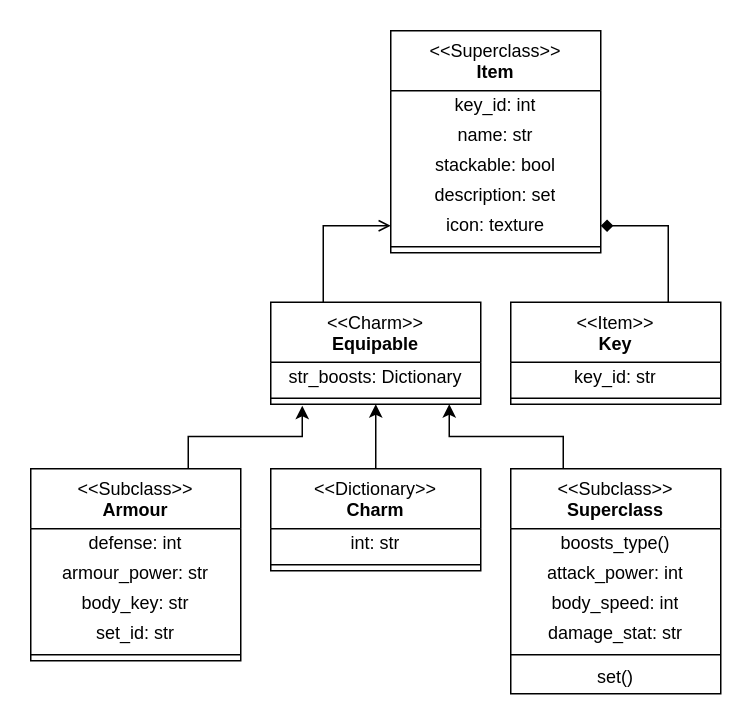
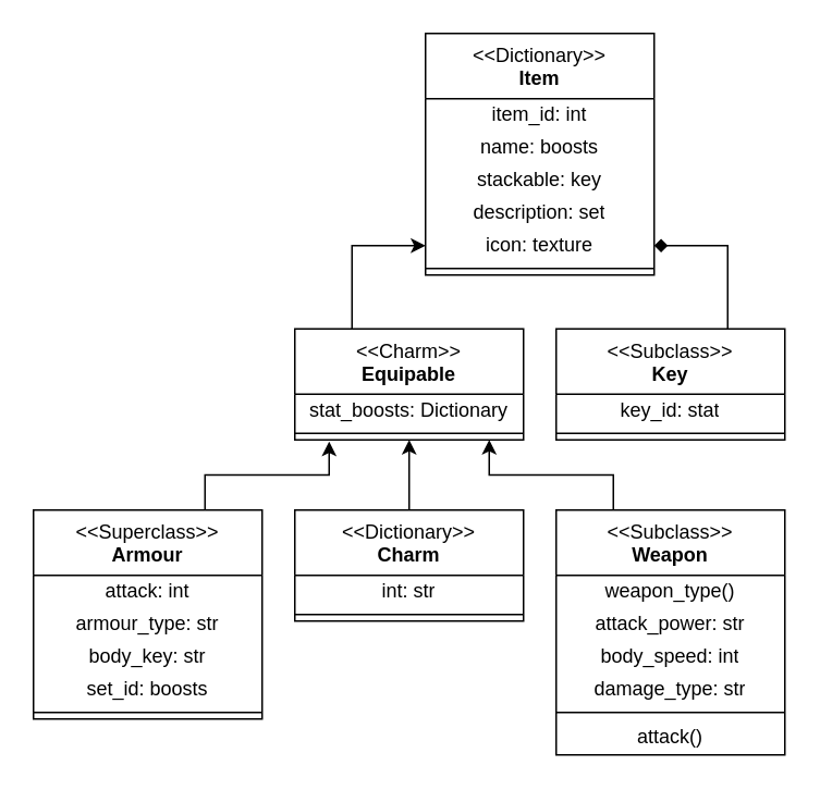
  <mxCell id="0" />
  <mxCell id="1" parent="0" />
- <mxCell id="2" value="&amp;lt;&amp;lt;Superclass&amp;gt;&amp;gt;&lt;br&gt;&lt;b&gt;Item&lt;/b&gt;" style="swimlane;fontStyle=0;align=center;verticalAlign=top;childLayout=stackLayout;horizontal=1;startSize=40;horizontalStack=0;resizeParent=1;resizeParentMax=0;resizeLast=0;collapsible=0;marginBottom=0;html=1;whiteSpace=wrap;" vertex="1" parent="1"><mxGeometry y="20" width="140" height="148" as="geometry" x="260" /></mxCell>
- <mxCell id="3" value="key_id: int" style="text;html=1;strokeColor=none;fillColor=none;align=center;verticalAlign=middle;spacingLeft=4;spacingRight=4;overflow=hidden;rotatable=0;points=[[0,0.5],[1,0.5]];portConstraint=eastwest;whiteSpace=wrap;" vertex="1" parent="2"><mxGeometry y="40" width="140" height="20" as="geometry" /></mxCell>
- <mxCell id="4" value="name: str" style="text;html=1;strokeColor=none;fillColor=none;align=center;verticalAlign=middle;spacingLeft=4;spacingRight=4;overflow=hidden;rotatable=0;points=[[0,0.5],[1,0.5]];portConstraint=eastwest;whiteSpace=wrap;" vertex="1" parent="2"><mxGeometry y="60" width="140" height="20" as="geometry" /></mxCell>
- <mxCell id="5" value="stackable: bool" style="text;html=1;strokeColor=none;fillColor=none;align=center;verticalAlign=middle;spacingLeft=4;spacingRight=4;overflow=hidden;rotatable=0;points=[[0,0.5],[1,0.5]];portConstraint=eastwest;whiteSpace=wrap;" vertex="1" parent="2"><mxGeometry y="80" width="140" height="20" as="geometry" /></mxCell>
+ <mxCell id="2" value="&amp;lt;&amp;lt;Dictionary&amp;gt;&amp;gt;&lt;br&gt;&lt;b&gt;Item&lt;/b&gt;" style="swimlane;fontStyle=0;align=center;verticalAlign=top;childLayout=stackLayout;horizontal=1;startSize=40;horizontalStack=0;resizeParent=1;resizeParentMax=0;resizeLast=0;collapsible=0;marginBottom=0;html=1;whiteSpace=wrap;" vertex="1" parent="1"><mxGeometry y="20" width="140" height="148" as="geometry" x="260" /></mxCell>
+ <mxCell id="3" value="item_id: int" style="text;html=1;strokeColor=none;fillColor=none;align=center;verticalAlign=middle;spacingLeft=4;spacingRight=4;overflow=hidden;rotatable=0;points=[[0,0.5],[1,0.5]];portConstraint=eastwest;whiteSpace=wrap;" vertex="1" parent="2"><mxGeometry y="40" width="140" height="20" as="geometry" /></mxCell>
+ <mxCell id="4" value="name: boosts" style="text;html=1;strokeColor=none;fillColor=none;align=center;verticalAlign=middle;spacingLeft=4;spacingRight=4;overflow=hidden;rotatable=0;points=[[0,0.5],[1,0.5]];portConstraint=eastwest;whiteSpace=wrap;" vertex="1" parent="2"><mxGeometry y="60" width="140" height="20" as="geometry" /></mxCell>
+ <mxCell id="5" value="stackable: key" style="text;html=1;strokeColor=none;fillColor=none;align=center;verticalAlign=middle;spacingLeft=4;spacingRight=4;overflow=hidden;rotatable=0;points=[[0,0.5],[1,0.5]];portConstraint=eastwest;whiteSpace=wrap;" vertex="1" parent="2"><mxGeometry y="80" width="140" height="20" as="geometry" /></mxCell>
  <mxCell id="6" value="description: set" style="text;html=1;strokeColor=none;fillColor=none;align=center;verticalAlign=middle;spacingLeft=4;spacingRight=4;overflow=hidden;rotatable=0;points=[[0,0.5],[1,0.5]];portConstraint=eastwest;whiteSpace=wrap;" vertex="1" parent="2"><mxGeometry y="100" width="140" height="20" as="geometry" /></mxCell>
  <mxCell id="7" value="icon: texture" style="text;html=1;strokeColor=none;fillColor=none;align=center;verticalAlign=middle;spacingLeft=4;spacingRight=4;overflow=hidden;rotatable=0;points=[[0,0.5],[1,0.5]];portConstraint=eastwest;whiteSpace=wrap;" vertex="1" parent="2"><mxGeometry y="120" width="140" height="20" as="geometry" /></mxCell>
  <mxCell id="8" value="" style="line;strokeWidth=1;fillColor=none;align=left;verticalAlign=middle;spacingTop=-1;spacingLeft=3;spacingRight=3;rotatable=0;labelPosition=right;points=[];portConstraint=eastwest;" vertex="1" parent="2"><mxGeometry y="140" width="140" height="8" as="geometry" /></mxCell>
  <mxCell id="9" style="edgeStyle=orthogonalEdgeStyle;rounded=0;orthogonalLoop=1;jettySize=auto;html=1;exitX=0.75;exitY=0;exitDx=0;exitDy=0;entryX=1;entryY=0.5;entryDx=0;entryDy=0;endArrow=diamond;" edge="1" parent="1" source="10" target="7"><mxGeometry relative="1" as="geometry" /></mxCell>
- <mxCell id="10" value="&amp;lt;&amp;lt;Item&amp;gt;&amp;gt;&lt;br&gt;&lt;b&gt;Key&lt;/b&gt;" style="swimlane;fontStyle=0;align=center;verticalAlign=top;childLayout=stackLayout;horizontal=1;startSize=40;horizontalStack=0;resizeParent=1;resizeParentMax=0;resizeLast=0;collapsible=0;marginBottom=0;html=1;whiteSpace=wrap;" vertex="1" parent="1"><mxGeometry x="340" y="201" width="140" height="68" as="geometry" /></mxCell>
- <mxCell id="11" value="key_id: str" style="text;html=1;strokeColor=none;fillColor=none;align=center;verticalAlign=middle;spacingLeft=4;spacingRight=4;overflow=hidden;rotatable=0;points=[[0,0.5],[1,0.5]];portConstraint=eastwest;whiteSpace=wrap;" vertex="1" parent="10"><mxGeometry y="40" width="140" height="20" as="geometry" /></mxCell>
+ <mxCell id="10" value="&amp;lt;&amp;lt;Subclass&amp;gt;&amp;gt;&lt;br&gt;&lt;b&gt;Key&lt;/b&gt;" style="swimlane;fontStyle=0;align=center;verticalAlign=top;childLayout=stackLayout;horizontal=1;startSize=40;horizontalStack=0;resizeParent=1;resizeParentMax=0;resizeLast=0;collapsible=0;marginBottom=0;html=1;whiteSpace=wrap;" vertex="1" parent="1"><mxGeometry x="340" y="201" width="140" height="68" as="geometry" /></mxCell>
+ <mxCell id="11" value="key_id: stat" style="text;html=1;strokeColor=none;fillColor=none;align=center;verticalAlign=middle;spacingLeft=4;spacingRight=4;overflow=hidden;rotatable=0;points=[[0,0.5],[1,0.5]];portConstraint=eastwest;whiteSpace=wrap;" vertex="1" parent="10"><mxGeometry y="40" width="140" height="20" as="geometry" /></mxCell>
  <mxCell id="12" value="" style="line;strokeWidth=1;fillColor=none;align=left;verticalAlign=middle;spacingTop=-1;spacingLeft=3;spacingRight=3;rotatable=0;labelPosition=right;points=[];portConstraint=eastwest;" vertex="1" parent="10"><mxGeometry y="60" width="140" height="8" as="geometry" /></mxCell>
- <mxCell id="13" style="edgeStyle=orthogonalEdgeStyle;rounded=0;orthogonalLoop=1;jettySize=auto;html=1;exitX=0.25;exitY=0;exitDx=0;exitDy=0;entryX=0;entryY=0.5;entryDx=0;entryDy=0;endArrow=open;" edge="1" parent="1" source="14" target="7"><mxGeometry relative="1" as="geometry" /></mxCell>
+ <mxCell id="13" style="edgeStyle=orthogonalEdgeStyle;rounded=0;orthogonalLoop=1;jettySize=auto;html=1;exitX=0.25;exitY=0;exitDx=0;exitDy=0;entryX=0;entryY=0.5;entryDx=0;entryDy=0;" edge="1" parent="1" source="14" target="7"><mxGeometry relative="1" as="geometry" /></mxCell>
  <mxCell id="14" value="&amp;lt;&amp;lt;Charm&amp;gt;&amp;gt;&lt;br&gt;&lt;b&gt;Equipable&lt;/b&gt;" style="swimlane;fontStyle=0;align=center;verticalAlign=top;childLayout=stackLayout;horizontal=1;startSize=40;horizontalStack=0;resizeParent=1;resizeParentMax=0;resizeLast=0;collapsible=0;marginBottom=0;html=1;whiteSpace=wrap;" vertex="1" parent="1"><mxGeometry x="180" y="201" width="140" height="68" as="geometry" /></mxCell>
- <mxCell id="15" value="str_boosts: Dictionary" style="text;html=1;strokeColor=none;fillColor=none;align=center;verticalAlign=middle;spacingLeft=4;spacingRight=4;overflow=hidden;rotatable=0;points=[[0,0.5],[1,0.5]];portConstraint=eastwest;whiteSpace=wrap;" vertex="1" parent="14"><mxGeometry y="40" width="140" height="20" as="geometry" /></mxCell>
+ <mxCell id="15" value="stat_boosts: Dictionary" style="text;html=1;strokeColor=none;fillColor=none;align=center;verticalAlign=middle;spacingLeft=4;spacingRight=4;overflow=hidden;rotatable=0;points=[[0,0.5],[1,0.5]];portConstraint=eastwest;whiteSpace=wrap;" vertex="1" parent="14"><mxGeometry y="40" width="140" height="20" as="geometry" /></mxCell>
  <mxCell id="16" value="" style="line;strokeWidth=1;fillColor=none;align=left;verticalAlign=middle;spacingTop=-1;spacingLeft=3;spacingRight=3;rotatable=0;labelPosition=right;points=[];portConstraint=eastwest;" vertex="1" parent="14"><mxGeometry y="60" width="140" height="8" as="geometry" /></mxCell>
  <mxCell id="17" value="&amp;lt;&amp;lt;Dictionary&amp;gt;&amp;gt;&lt;br&gt;&lt;b&gt;Charm&lt;/b&gt;" style="swimlane;fontStyle=0;align=center;verticalAlign=top;childLayout=stackLayout;horizontal=1;startSize=40;horizontalStack=0;resizeParent=1;resizeParentMax=0;resizeLast=0;collapsible=0;marginBottom=0;html=1;whiteSpace=wrap;" vertex="1" parent="1"><mxGeometry x="180" y="312" width="140" height="68" as="geometry" /></mxCell>
  <mxCell id="18" value="int: str" style="text;html=1;strokeColor=none;fillColor=none;align=center;verticalAlign=middle;spacingLeft=4;spacingRight=4;overflow=hidden;rotatable=0;points=[[0,0.5],[1,0.5]];portConstraint=eastwest;whiteSpace=wrap;" vertex="1" parent="17"><mxGeometry y="40" width="140" height="20" as="geometry" /></mxCell>
  <mxCell id="19" value="" style="line;strokeWidth=1;fillColor=none;align=left;verticalAlign=middle;spacingTop=-1;spacingLeft=3;spacingRight=3;rotatable=0;labelPosition=right;points=[];portConstraint=eastwest;" vertex="1" parent="17"><mxGeometry y="60" width="140" height="8" as="geometry" /></mxCell>
- <mxCell id="20" value="&amp;lt;&amp;lt;Subclass&amp;gt;&amp;gt;&lt;br&gt;&lt;b&gt;Superclass&lt;/b&gt;" style="swimlane;fontStyle=0;align=center;verticalAlign=top;childLayout=stackLayout;horizontal=1;startSize=40;horizontalStack=0;resizeParent=1;resizeParentMax=0;resizeLast=0;collapsible=0;marginBottom=0;html=1;whiteSpace=wrap;" vertex="1" parent="1"><mxGeometry x="340" y="312" width="140" height="150" as="geometry" /></mxCell>
- <mxCell id="21" value="boosts_type()" style="text;html=1;strokeColor=none;fillColor=none;align=center;verticalAlign=middle;spacingLeft=4;spacingRight=4;overflow=hidden;rotatable=0;points=[[0,0.5],[1,0.5]];portConstraint=eastwest;whiteSpace=wrap;" vertex="1" parent="20"><mxGeometry y="40" width="140" height="20" as="geometry" /></mxCell>
- <mxCell id="22" value="attack_power: int" style="text;html=1;strokeColor=none;fillColor=none;align=center;verticalAlign=middle;spacingLeft=4;spacingRight=4;overflow=hidden;rotatable=0;points=[[0,0.5],[1,0.5]];portConstraint=eastwest;whiteSpace=wrap;" vertex="1" parent="20"><mxGeometry y="60" width="140" height="20" as="geometry" /></mxCell>
+ <mxCell id="20" value="&amp;lt;&amp;lt;Subclass&amp;gt;&amp;gt;&lt;br&gt;&lt;b&gt;Weapon&lt;/b&gt;" style="swimlane;fontStyle=0;align=center;verticalAlign=top;childLayout=stackLayout;horizontal=1;startSize=40;horizontalStack=0;resizeParent=1;resizeParentMax=0;resizeLast=0;collapsible=0;marginBottom=0;html=1;whiteSpace=wrap;" vertex="1" parent="1"><mxGeometry x="340" y="312" width="140" height="150" as="geometry" /></mxCell>
+ <mxCell id="21" value="weapon_type()" style="text;html=1;strokeColor=none;fillColor=none;align=center;verticalAlign=middle;spacingLeft=4;spacingRight=4;overflow=hidden;rotatable=0;points=[[0,0.5],[1,0.5]];portConstraint=eastwest;whiteSpace=wrap;" vertex="1" parent="20"><mxGeometry y="40" width="140" height="20" as="geometry" /></mxCell>
+ <mxCell id="22" value="attack_power: str" style="text;html=1;strokeColor=none;fillColor=none;align=center;verticalAlign=middle;spacingLeft=4;spacingRight=4;overflow=hidden;rotatable=0;points=[[0,0.5],[1,0.5]];portConstraint=eastwest;whiteSpace=wrap;" vertex="1" parent="20"><mxGeometry y="60" width="140" height="20" as="geometry" /></mxCell>
  <mxCell id="23" value="body_speed: int" style="text;html=1;strokeColor=none;fillColor=none;align=center;verticalAlign=middle;spacingLeft=4;spacingRight=4;overflow=hidden;rotatable=0;points=[[0,0.5],[1,0.5]];portConstraint=eastwest;whiteSpace=wrap;" vertex="1" parent="20"><mxGeometry y="80" width="140" height="20" as="geometry" /></mxCell>
- <mxCell id="24" value="damage_stat: str" style="text;html=1;strokeColor=none;fillColor=none;align=center;verticalAlign=middle;spacingLeft=4;spacingRight=4;overflow=hidden;rotatable=0;points=[[0,0.5],[1,0.5]];portConstraint=eastwest;whiteSpace=wrap;" vertex="1" parent="20"><mxGeometry y="100" width="140" height="20" as="geometry" /></mxCell>
+ <mxCell id="24" value="damage_type: str" style="text;html=1;strokeColor=none;fillColor=none;align=center;verticalAlign=middle;spacingLeft=4;spacingRight=4;overflow=hidden;rotatable=0;points=[[0,0.5],[1,0.5]];portConstraint=eastwest;whiteSpace=wrap;" vertex="1" parent="20"><mxGeometry y="100" width="140" height="20" as="geometry" /></mxCell>
  <mxCell id="25" value="" style="line;strokeWidth=1;fillColor=none;align=left;verticalAlign=middle;spacingTop=-1;spacingLeft=3;spacingRight=3;rotatable=0;labelPosition=right;points=[];portConstraint=eastwest;" vertex="1" parent="20"><mxGeometry y="120" width="140" height="8" as="geometry" /></mxCell>
- <mxCell id="26" value="set()" style="text;html=1;strokeColor=none;fillColor=none;align=center;verticalAlign=middle;spacingLeft=4;spacingRight=4;overflow=hidden;rotatable=0;points=[[0,0.5],[1,0.5]];portConstraint=eastwest;whiteSpace=wrap;" vertex="1" parent="20"><mxGeometry y="128" width="140" height="22" as="geometry" /></mxCell>
- <mxCell id="27" value="&amp;lt;&amp;lt;Subclass&amp;gt;&amp;gt;&lt;br&gt;&lt;b&gt;Armour&lt;/b&gt;" style="swimlane;fontStyle=0;align=center;verticalAlign=top;childLayout=stackLayout;horizontal=1;startSize=40;horizontalStack=0;resizeParent=1;resizeParentMax=0;resizeLast=0;collapsible=0;marginBottom=0;html=1;whiteSpace=wrap;" vertex="1" parent="1"><mxGeometry x="20" y="312" width="140" height="128" as="geometry" /></mxCell>
- <mxCell id="28" value="defense: int" style="text;html=1;strokeColor=none;fillColor=none;align=center;verticalAlign=middle;spacingLeft=4;spacingRight=4;overflow=hidden;rotatable=0;points=[[0,0.5],[1,0.5]];portConstraint=eastwest;whiteSpace=wrap;" vertex="1" parent="27"><mxGeometry y="40" width="140" height="20" as="geometry" /></mxCell>
- <mxCell id="29" value="armour_power: str" style="text;html=1;strokeColor=none;fillColor=none;align=center;verticalAlign=middle;spacingLeft=4;spacingRight=4;overflow=hidden;rotatable=0;points=[[0,0.5],[1,0.5]];portConstraint=eastwest;whiteSpace=wrap;" vertex="1" parent="27"><mxGeometry y="60" width="140" height="20" as="geometry" /></mxCell>
+ <mxCell id="26" value="attack()" style="text;html=1;strokeColor=none;fillColor=none;align=center;verticalAlign=middle;spacingLeft=4;spacingRight=4;overflow=hidden;rotatable=0;points=[[0,0.5],[1,0.5]];portConstraint=eastwest;whiteSpace=wrap;" vertex="1" parent="20"><mxGeometry y="128" width="140" height="22" as="geometry" /></mxCell>
+ <mxCell id="27" value="&amp;lt;&amp;lt;Superclass&amp;gt;&amp;gt;&lt;br&gt;&lt;b&gt;Armour&lt;/b&gt;" style="swimlane;fontStyle=0;align=center;verticalAlign=top;childLayout=stackLayout;horizontal=1;startSize=40;horizontalStack=0;resizeParent=1;resizeParentMax=0;resizeLast=0;collapsible=0;marginBottom=0;html=1;whiteSpace=wrap;" vertex="1" parent="1"><mxGeometry x="20" y="312" width="140" height="128" as="geometry" /></mxCell>
+ <mxCell id="28" value="attack: int" style="text;html=1;strokeColor=none;fillColor=none;align=center;verticalAlign=middle;spacingLeft=4;spacingRight=4;overflow=hidden;rotatable=0;points=[[0,0.5],[1,0.5]];portConstraint=eastwest;whiteSpace=wrap;" vertex="1" parent="27"><mxGeometry y="40" width="140" height="20" as="geometry" /></mxCell>
+ <mxCell id="29" value="armour_type: str" style="text;html=1;strokeColor=none;fillColor=none;align=center;verticalAlign=middle;spacingLeft=4;spacingRight=4;overflow=hidden;rotatable=0;points=[[0,0.5],[1,0.5]];portConstraint=eastwest;whiteSpace=wrap;" vertex="1" parent="27"><mxGeometry y="60" width="140" height="20" as="geometry" /></mxCell>
  <mxCell id="30" value="body_key: str" style="text;html=1;strokeColor=none;fillColor=none;align=center;verticalAlign=middle;spacingLeft=4;spacingRight=4;overflow=hidden;rotatable=0;points=[[0,0.5],[1,0.5]];portConstraint=eastwest;whiteSpace=wrap;" vertex="1" parent="27"><mxGeometry y="80" width="140" height="20" as="geometry" /></mxCell>
- <mxCell id="31" value="set_id: str" style="text;html=1;strokeColor=none;fillColor=none;align=center;verticalAlign=middle;spacingLeft=4;spacingRight=4;overflow=hidden;rotatable=0;points=[[0,0.5],[1,0.5]];portConstraint=eastwest;whiteSpace=wrap;" vertex="1" parent="27"><mxGeometry y="100" width="140" height="20" as="geometry" /></mxCell>
+ <mxCell id="31" value="set_id: boosts" style="text;html=1;strokeColor=none;fillColor=none;align=center;verticalAlign=middle;spacingLeft=4;spacingRight=4;overflow=hidden;rotatable=0;points=[[0,0.5],[1,0.5]];portConstraint=eastwest;whiteSpace=wrap;" vertex="1" parent="27"><mxGeometry y="100" width="140" height="20" as="geometry" /></mxCell>
  <mxCell id="32" value="" style="line;strokeWidth=1;fillColor=none;align=left;verticalAlign=middle;spacingTop=-1;spacingLeft=3;spacingRight=3;rotatable=0;labelPosition=right;points=[];portConstraint=eastwest;" vertex="1" parent="27"><mxGeometry y="120" width="140" height="8" as="geometry" /></mxCell>
  <mxCell id="33" style="edgeStyle=orthogonalEdgeStyle;rounded=0;orthogonalLoop=1;jettySize=auto;html=1;exitX=0.25;exitY=0;exitDx=0;exitDy=0;entryX=0.85;entryY=1;entryDx=0;entryDy=0;entryPerimeter=0;" edge="1" parent="1" source="20" target="16"><mxGeometry relative="1" as="geometry" /></mxCell>
  <mxCell id="34" style="edgeStyle=orthogonalEdgeStyle;rounded=0;orthogonalLoop=1;jettySize=auto;html=1;exitX=0.75;exitY=0;exitDx=0;exitDy=0;entryX=0.15;entryY=1.125;entryDx=0;entryDy=0;entryPerimeter=0;" edge="1" parent="1" source="27" target="16"><mxGeometry relative="1" as="geometry" /></mxCell>
  <mxCell id="35" style="edgeStyle=orthogonalEdgeStyle;rounded=0;orthogonalLoop=1;jettySize=auto;html=1;exitX=0.5;exitY=0;exitDx=0;exitDy=0;entryX=0.5;entryY=1;entryDx=0;entryDy=0;entryPerimeter=0;" edge="1" parent="1" source="17" target="16"><mxGeometry relative="1" as="geometry" /></mxCell>
